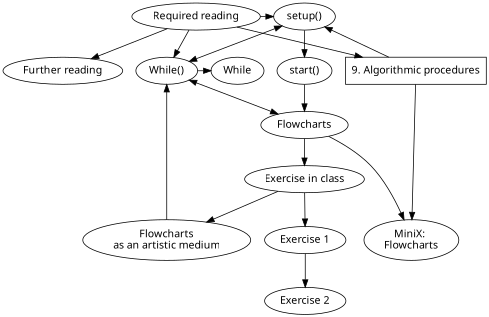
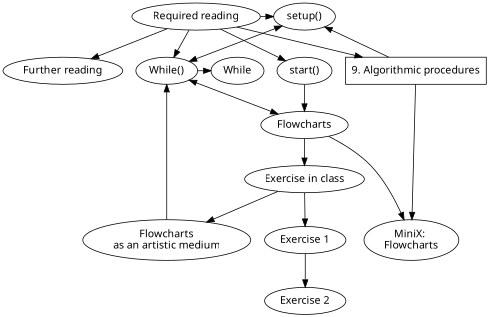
  digraph {
    node [fontname="Hershey-Noailles-help-me"]
    n1 [label="setup()"]
    n2 [label="Required reading"]
    n3 [label="While()"]
    n4 [label=While]
    n5 [label="start()"]
    n6 [label="9. Algorithmic procedures" penwidth="1pt" shape=rectangle style=bold]
    n7 [label="Further reading"]
    n8 [label=Flowcharts]
    n9 [label="MiniX: \nFlowcharts"]
    n10 [label="Exercise in class"]
    n11 [label="Exercise 1"]
    n12 [label="Flowcharts\nas an artistic medium"]
    n13 [label="Exercise 2"]
    subgraph sub_1 {
      rank=same
      n1
      n2
    }
    subgraph sub_2 {
      rank=same
      n3
      n4
    }
    n1 -> n3 [dir=both]
-   n1 -> n5
+   n2 -> n5
    n2 -> n1
    n2 -> n3
    n2 -> n6
    n2 -> n7
    n3 -> n4
    n3 -> n8 [dir=both]
    n5 -> n8
    n6 -> n1
    n6 -> n9 [minlen=3]
    n8 -> n9
    n8 -> n10
    n10 -> n11
    n10 -> n12
    n11 -> n13
    n12 -> n3
  }
